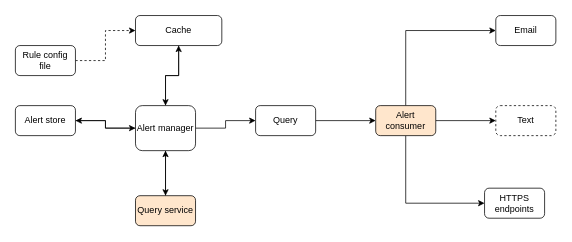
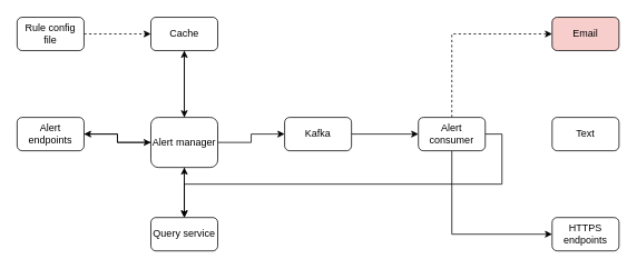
  <mxCell id="0" />
  <mxCell id="1" parent="0" />
  <mxCell id="2" style="edgeStyle=orthogonalEdgeStyle;rounded=0;orthogonalLoop=1;jettySize=auto;html=1;exitX=1;exitY=0.5;exitDx=0;exitDy=0;dashed=1;" edge="1" parent="1" source="3" target="7"><mxGeometry relative="1" as="geometry" /></mxCell>
- <mxCell id="3" value="Rule config file" style="rounded=1;whiteSpace=wrap;html=1;" vertex="1" parent="1"><mxGeometry x="20" y="60" width="80" height="40" as="geometry" /></mxCell>
+ <mxCell id="3" value="Rule config file" style="rounded=1;whiteSpace=wrap;html=1;" vertex="1" parent="1"><mxGeometry x="20" y="20" width="80" height="40" as="geometry" /></mxCell>
  <mxCell id="4" style="edgeStyle=orthogonalEdgeStyle;rounded=0;orthogonalLoop=1;jettySize=auto;html=1;exitX=1;exitY=0.5;exitDx=0;exitDy=0;entryX=0;entryY=0.5;entryDx=0;entryDy=0;" edge="1" parent="1" source="5" target="12"><mxGeometry relative="1" as="geometry" /></mxCell>
- <mxCell id="5" value="Alert store" style="rounded=1;whiteSpace=wrap;html=1;" vertex="1" parent="1"><mxGeometry x="20" y="140" width="80" height="40" as="geometry" /></mxCell>
+ <mxCell id="5" value="Alert endpoints" style="rounded=1;whiteSpace=wrap;html=1;" vertex="1" parent="1"><mxGeometry x="20" y="140" width="80" height="40" as="geometry" /></mxCell>
  <mxCell id="6" style="edgeStyle=orthogonalEdgeStyle;rounded=0;orthogonalLoop=1;jettySize=auto;html=1;exitX=0.5;exitY=1;exitDx=0;exitDy=0;entryX=0.5;entryY=0;entryDx=0;entryDy=0;" edge="1" parent="1" source="7" target="12"><mxGeometry relative="1" as="geometry" /></mxCell>
- <mxCell id="7" value="Cache" style="rounded=1;whiteSpace=wrap;html=1;" vertex="1" parent="1"><mxGeometry x="180" y="20" width="115" height="40" as="geometry" /></mxCell>
+ <mxCell id="7" value="Cache" style="rounded=1;whiteSpace=wrap;html=1;" vertex="1" parent="1"><mxGeometry x="180" y="20" width="80" height="40" as="geometry" /></mxCell>
  <mxCell id="8" style="edgeStyle=orthogonalEdgeStyle;rounded=0;orthogonalLoop=1;jettySize=auto;html=1;exitX=0;exitY=0.5;exitDx=0;exitDy=0;entryX=1;entryY=0.5;entryDx=0;entryDy=0;" edge="1" parent="1" source="12" target="5"><mxGeometry relative="1" as="geometry" /></mxCell>
  <mxCell id="9" style="edgeStyle=orthogonalEdgeStyle;rounded=0;orthogonalLoop=1;jettySize=auto;html=1;exitX=0.5;exitY=0;exitDx=0;exitDy=0;" edge="1" parent="1" source="12" target="7"><mxGeometry relative="1" as="geometry" /></mxCell>
  <mxCell id="10" style="edgeStyle=orthogonalEdgeStyle;rounded=0;orthogonalLoop=1;jettySize=auto;html=1;exitX=0.5;exitY=1;exitDx=0;exitDy=0;entryX=0.5;entryY=0;entryDx=0;entryDy=0;" edge="1" parent="1" source="12" target="14"><mxGeometry relative="1" as="geometry" /></mxCell>
  <mxCell id="11" style="edgeStyle=orthogonalEdgeStyle;rounded=0;orthogonalLoop=1;jettySize=auto;html=1;exitX=1;exitY=0.5;exitDx=0;exitDy=0;entryX=0;entryY=0.5;entryDx=0;entryDy=0;" edge="1" parent="1" source="12" target="16"><mxGeometry relative="1" as="geometry" /></mxCell>
  <mxCell id="12" value="Alert manager" style="rounded=1;whiteSpace=wrap;html=1;" vertex="1" parent="1"><mxGeometry x="180" y="140" width="80" height="60" as="geometry" /></mxCell>
  <mxCell id="13" style="edgeStyle=orthogonalEdgeStyle;rounded=0;orthogonalLoop=1;jettySize=auto;html=1;exitX=0.5;exitY=0;exitDx=0;exitDy=0;entryX=0.5;entryY=1;entryDx=0;entryDy=0;" edge="1" parent="1" source="14" target="12"><mxGeometry relative="1" as="geometry" /></mxCell>
- <mxCell id="14" value="Query service" style="rounded=1;whiteSpace=wrap;html=1;fillColor=#ffe6cc;" vertex="1" parent="1"><mxGeometry x="180" y="260" width="80" height="40" as="geometry" /></mxCell>
+ <mxCell id="14" value="Query service" style="rounded=1;whiteSpace=wrap;html=1;" vertex="1" parent="1"><mxGeometry x="180" y="260" width="80" height="40" as="geometry" /></mxCell>
  <mxCell id="15" style="edgeStyle=orthogonalEdgeStyle;rounded=0;orthogonalLoop=1;jettySize=auto;html=1;exitX=1;exitY=0.5;exitDx=0;exitDy=0;entryX=0;entryY=0.5;entryDx=0;entryDy=0;" edge="1" parent="1" source="16" target="20"><mxGeometry relative="1" as="geometry" /></mxCell>
- <mxCell id="16" value="Query" style="rounded=1;whiteSpace=wrap;html=1;" vertex="1" parent="1"><mxGeometry x="340" y="140" width="80" height="40" as="geometry" /></mxCell>
- <mxCell id="17" style="edgeStyle=orthogonalEdgeStyle;rounded=0;orthogonalLoop=1;jettySize=auto;html=1;exitX=1;exitY=0.5;exitDx=0;exitDy=0;entryX=0;entryY=0.5;entryDx=0;entryDy=0;" edge="1" parent="1" source="20" target="22"><mxGeometry relative="1" as="geometry" /></mxCell>
- <mxCell id="18" style="edgeStyle=orthogonalEdgeStyle;rounded=0;orthogonalLoop=1;jettySize=auto;html=1;exitX=0.5;exitY=0;exitDx=0;exitDy=0;entryX=0;entryY=0.5;entryDx=0;entryDy=0;" edge="1" parent="1" source="20" target="21"><mxGeometry relative="1" as="geometry" /></mxCell>
+ <mxCell id="16" value="Kafka" style="rounded=1;whiteSpace=wrap;html=1;" vertex="1" parent="1"><mxGeometry x="340" y="140" width="80" height="40" as="geometry" /></mxCell>
+ <mxCell id="17" style="edgeStyle=orthogonalEdgeStyle;rounded=0;orthogonalLoop=1;jettySize=auto;html=1;exitX=1;exitY=0.5;exitDx=0;exitDy=0;" edge="1" parent="1" source="20" target="14"><mxGeometry relative="1" as="geometry" /></mxCell>
+ <mxCell id="18" style="edgeStyle=orthogonalEdgeStyle;rounded=0;orthogonalLoop=1;jettySize=auto;html=1;exitX=0.5;exitY=0;exitDx=0;exitDy=0;entryX=0;entryY=0.5;entryDx=0;entryDy=0;dashed=1;" edge="1" parent="1" source="20" target="21"><mxGeometry relative="1" as="geometry" /></mxCell>
  <mxCell id="19" style="edgeStyle=orthogonalEdgeStyle;rounded=0;orthogonalLoop=1;jettySize=auto;html=1;exitX=0.5;exitY=1;exitDx=0;exitDy=0;entryX=0;entryY=0.5;entryDx=0;entryDy=0;" edge="1" parent="1" source="20" target="23"><mxGeometry relative="1" as="geometry" /></mxCell>
- <mxCell id="20" value="Alert consumer" style="rounded=1;whiteSpace=wrap;html=1;fillColor=#ffe6cc;" vertex="1" parent="1"><mxGeometry x="500" y="140" width="80" height="40" as="geometry" /></mxCell>
- <mxCell id="21" value="Email" style="rounded=1;whiteSpace=wrap;html=1;" vertex="1" parent="1"><mxGeometry x="660" y="20" width="80" height="40" as="geometry" /></mxCell>
- <mxCell id="22" value="Text" style="rounded=1;whiteSpace=wrap;html=1;dashed=1;" vertex="1" parent="1"><mxGeometry x="660" y="140" width="80" height="40" as="geometry" /></mxCell>
- <mxCell id="23" value="HTTPS endpoints" style="rounded=1;whiteSpace=wrap;html=1;" vertex="1" parent="1"><mxGeometry x="645" y="250" width="80" height="40" as="geometry" /></mxCell>
+ <mxCell id="20" value="Alert consumer" style="rounded=1;whiteSpace=wrap;html=1;" vertex="1" parent="1"><mxGeometry x="500" y="140" width="80" height="40" as="geometry" /></mxCell>
+ <mxCell id="21" value="Email" style="rounded=1;whiteSpace=wrap;html=1;fillColor=#f8cecc;" vertex="1" parent="1"><mxGeometry x="660" y="20" width="80" height="40" as="geometry" /></mxCell>
+ <mxCell id="22" value="Text" style="rounded=1;whiteSpace=wrap;html=1;" vertex="1" parent="1"><mxGeometry x="660" y="140" width="80" height="40" as="geometry" /></mxCell>
+ <mxCell id="23" value="HTTPS endpoints" style="rounded=1;whiteSpace=wrap;html=1;" vertex="1" parent="1"><mxGeometry x="660" y="260" width="80" height="40" as="geometry" /></mxCell>
